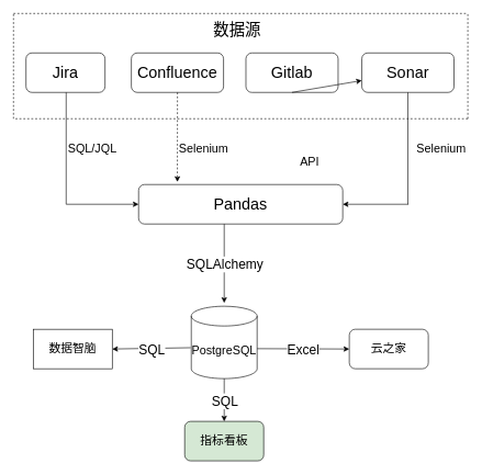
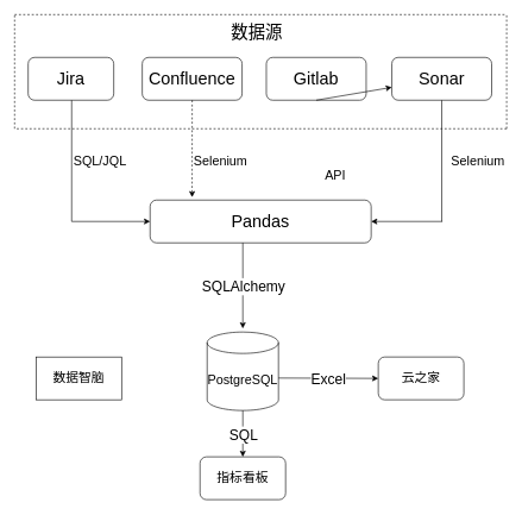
  <mxCell id="0" />
  <mxCell id="1" parent="0" />
  <mxCell id="2" value="&lt;font style=&quot;font-size: 18px;&quot;&gt;PostgreSQL&lt;/font&gt;" style="shape=cylinder3;whiteSpace=wrap;html=1;boundedLbl=1;backgroundOutline=1;size=15;" vertex="1" parent="1"><mxGeometry x="290" y="465" width="100" height="110" as="geometry" /></mxCell>
  <mxCell id="3" value="&lt;font style=&quot;font-size: 24px;&quot;&gt;Jira&lt;/font&gt;" style="rounded=1;whiteSpace=wrap;html=1;" vertex="1" parent="1"><mxGeometry x="39" y="80" width="120" height="60" as="geometry" /></mxCell>
  <mxCell id="4" value="&lt;font style=&quot;font-size: 24px;&quot;&gt;Confluence&lt;/font&gt;" style="rounded=1;whiteSpace=wrap;html=1;" vertex="1" parent="1"><mxGeometry x="199" y="80" width="140" height="60" as="geometry" /></mxCell>
  <mxCell id="5" value="&lt;font style=&quot;font-size: 24px;&quot;&gt;Gitlab&lt;/font&gt;" style="rounded=1;whiteSpace=wrap;html=1;" vertex="1" parent="1"><mxGeometry x="373" y="80" width="140" height="60" as="geometry" /></mxCell>
  <mxCell id="6" value="&lt;font style=&quot;font-size: 24px;&quot;&gt;Sonar&lt;/font&gt;" style="rounded=1;whiteSpace=wrap;html=1;" vertex="1" parent="1"><mxGeometry x="549" y="80" width="140" height="60" as="geometry" /></mxCell>
  <mxCell id="7" value="&lt;font style=&quot;font-size: 24px;&quot;&gt;数据源&lt;/font&gt;" style="text;strokeColor=none;align=center;fillColor=none;html=1;verticalAlign=middle;whiteSpace=wrap;rounded=0;" vertex="1" parent="1"><mxGeometry x="280" y="30" width="160" height="30" as="geometry" /></mxCell>
  <mxCell id="8" value="" style="endArrow=none;dashed=1;html=1;rounded=0;" edge="1" parent="1"><mxGeometry width="50" height="50" relative="1" as="geometry"><mxPoint x="20" y="20" as="sourcePoint" /><mxPoint x="710" y="20" as="targetPoint" /></mxGeometry></mxCell>
  <mxCell id="9" value="" style="endArrow=none;dashed=1;html=1;rounded=0;" edge="1" parent="1"><mxGeometry width="50" height="50" relative="1" as="geometry"><mxPoint x="20" y="180" as="sourcePoint" /><mxPoint x="20" y="20" as="targetPoint" /></mxGeometry></mxCell>
  <mxCell id="10" value="" style="endArrow=none;dashed=1;html=1;rounded=0;" edge="1" parent="1"><mxGeometry width="50" height="50" relative="1" as="geometry"><mxPoint x="710" y="180" as="sourcePoint" /><mxPoint x="20" y="180" as="targetPoint" /></mxGeometry></mxCell>
  <mxCell id="11" value="" style="endArrow=none;dashed=1;html=1;rounded=0;" edge="1" parent="1"><mxGeometry width="50" height="50" relative="1" as="geometry"><mxPoint x="710" y="180" as="sourcePoint" /><mxPoint x="710" y="20" as="targetPoint" /></mxGeometry></mxCell>
  <mxCell id="12" value="" style="endArrow=none;html=1;rounded=0;" edge="1" parent="1"><mxGeometry width="50" height="50" relative="1" as="geometry"><mxPoint x="100" y="310" as="sourcePoint" /><mxPoint x="100" y="140" as="targetPoint" /></mxGeometry></mxCell>
  <mxCell id="13" value="&lt;font style=&quot;font-size: 24px;&quot;&gt;Pandas&lt;/font&gt;" style="rounded=1;whiteSpace=wrap;html=1;" vertex="1" parent="1"><mxGeometry x="210" y="280" width="310" height="60" as="geometry" /></mxCell>
  <mxCell id="14" value="" style="endArrow=classic;html=1;rounded=0;" edge="1" parent="1"><mxGeometry relative="1" as="geometry"><mxPoint x="340" y="340" as="sourcePoint" /><mxPoint x="340" y="460" as="targetPoint" /></mxGeometry></mxCell>
  <mxCell id="15" value="SQLAlchemy" style="edgeLabel;resizable=0;html=1;align=center;verticalAlign=middle;fontSize=20;" connectable="0" vertex="1" parent="14"><mxGeometry relative="1" as="geometry" /></mxCell>
  <mxCell id="16" value="" style="endArrow=classic;html=1;rounded=0;entryX=0;entryY=0.5;entryDx=0;entryDy=0;" edge="1" parent="1" target="13"><mxGeometry width="50" height="50" relative="1" as="geometry"><mxPoint x="100" y="310" as="sourcePoint" /><mxPoint x="390" y="360" as="targetPoint" /></mxGeometry></mxCell>
  <mxCell id="17" value="" style="endArrow=classic;html=1;rounded=0;exitX=0.5;exitY=1;exitDx=0;exitDy=0;entryX=0.19;entryY=-0.067;entryDx=0;entryDy=0;entryPerimeter=0;dashed=1;" edge="1" parent="1" source="4" target="13"><mxGeometry width="50" height="50" relative="1" as="geometry"><mxPoint x="340" y="410" as="sourcePoint" /><mxPoint x="390" y="360" as="targetPoint" /></mxGeometry></mxCell>
  <mxCell id="18" value="" style="endArrow=classic;html=1;rounded=0;exitX=0.5;exitY=1;exitDx=0;exitDy=0;" edge="1" parent="1" source="5" target="6"><mxGeometry width="50" height="50" relative="1" as="geometry"><mxPoint x="340" y="410" as="sourcePoint" /><mxPoint x="390" y="360" as="targetPoint" /></mxGeometry></mxCell>
  <mxCell id="19" value="" style="endArrow=none;html=1;rounded=0;entryX=0.5;entryY=1;entryDx=0;entryDy=0;" edge="1" parent="1" target="6"><mxGeometry width="50" height="50" relative="1" as="geometry"><mxPoint x="619" y="310" as="sourcePoint" /><mxPoint x="390" y="360" as="targetPoint" /></mxGeometry></mxCell>
  <mxCell id="20" value="" style="endArrow=classic;html=1;rounded=0;entryX=1;entryY=0.5;entryDx=0;entryDy=0;" edge="1" parent="1" target="13"><mxGeometry width="50" height="50" relative="1" as="geometry"><mxPoint x="620" y="310" as="sourcePoint" /><mxPoint x="390" y="360" as="targetPoint" /></mxGeometry></mxCell>
  <mxCell id="21" value="&lt;font style=&quot;font-size: 18px;&quot;&gt;SQL/JQL&lt;/font&gt;" style="text;html=1;strokeColor=none;fillColor=none;align=center;verticalAlign=middle;whiteSpace=wrap;rounded=0;" vertex="1" parent="1"><mxGeometry x="110" y="210" width="60" height="30" as="geometry" /></mxCell>
  <mxCell id="22" value="&lt;span style=&quot;font-size: 18px;&quot;&gt;Selenium&lt;/span&gt;" style="text;html=1;strokeColor=none;fillColor=none;align=center;verticalAlign=middle;whiteSpace=wrap;rounded=0;" vertex="1" parent="1"><mxGeometry x="279" y="210" width="60" height="30" as="geometry" /></mxCell>
  <mxCell id="23" value="&lt;span style=&quot;font-size: 18px;&quot;&gt;API&lt;/span&gt;" style="text;html=1;strokeColor=none;fillColor=none;align=center;verticalAlign=middle;whiteSpace=wrap;rounded=0;" vertex="1" parent="1"><mxGeometry x="440" y="230" width="60" height="30" as="geometry" /></mxCell>
  <mxCell id="24" value="&lt;span style=&quot;font-size: 18px;&quot;&gt;Selenium&lt;/span&gt;" style="text;html=1;strokeColor=none;fillColor=none;align=center;verticalAlign=middle;whiteSpace=wrap;rounded=0;" vertex="1" parent="1"><mxGeometry x="640" y="210" width="60" height="30" as="geometry" /></mxCell>
  <mxCell id="25" value="&lt;font style=&quot;font-size: 18px;&quot;&gt;数据智脑&lt;/font&gt;" style="whiteSpace=wrap;html=1;rounded=0;" vertex="1" parent="1"><mxGeometry x="50" y="500" width="120" height="60" as="geometry" /></mxCell>
  <mxCell id="26" value="&lt;font style=&quot;font-size: 18px;&quot;&gt;云之家&lt;/font&gt;" style="rounded=1;whiteSpace=wrap;html=1;" vertex="1" parent="1"><mxGeometry x="530" y="500" width="120" height="60" as="geometry" /></mxCell>
  <mxCell id="27" value="Excel" style="endArrow=classic;html=1;rounded=0;entryX=0;entryY=0.5;entryDx=0;entryDy=0;fontSize=20;" edge="1" parent="1" target="26"><mxGeometry relative="1" as="geometry"><mxPoint x="390" y="529.5" as="sourcePoint" /><mxPoint x="490" y="529.5" as="targetPoint" /></mxGeometry></mxCell>
- <mxCell id="28" value="" style="endArrow=classic;html=1;rounded=0;exitX=-0.01;exitY=0.573;exitDx=0;exitDy=0;exitPerimeter=0;entryX=1;entryY=0.5;entryDx=0;entryDy=0;" edge="1" parent="1" source="2" target="25"><mxGeometry relative="1" as="geometry"><mxPoint x="310" y="490" as="sourcePoint" /><mxPoint x="410" y="490" as="targetPoint" /></mxGeometry></mxCell>
- <mxCell id="29" value="SQL" style="edgeLabel;resizable=0;html=1;align=center;verticalAlign=middle;fontSize=20;" connectable="0" vertex="1" parent="28"><mxGeometry relative="1" as="geometry" /></mxCell>
  <mxCell id="30" value="" style="endArrow=classic;html=1;rounded=0;exitX=0.5;exitY=1;exitDx=0;exitDy=0;exitPerimeter=0;" edge="1" parent="1" source="2"><mxGeometry relative="1" as="geometry"><mxPoint x="310" y="490" as="sourcePoint" /><mxPoint x="340" y="640" as="targetPoint" /></mxGeometry></mxCell>
  <mxCell id="31" value="SQL" style="edgeLabel;resizable=0;html=1;align=center;verticalAlign=middle;fontSize=20;" connectable="0" vertex="1" parent="30"><mxGeometry relative="1" as="geometry" /></mxCell>
- <mxCell id="32" value="指标看板" style="rounded=1;whiteSpace=wrap;html=1;fontSize=18;fillColor=#d5e8d4;" vertex="1" parent="1"><mxGeometry x="280" y="640" width="120" height="60" as="geometry" /></mxCell>
+ <mxCell id="32" value="指标看板" style="rounded=1;whiteSpace=wrap;html=1;fontSize=18;" vertex="1" parent="1"><mxGeometry x="280" y="640" width="120" height="60" as="geometry" /></mxCell>
